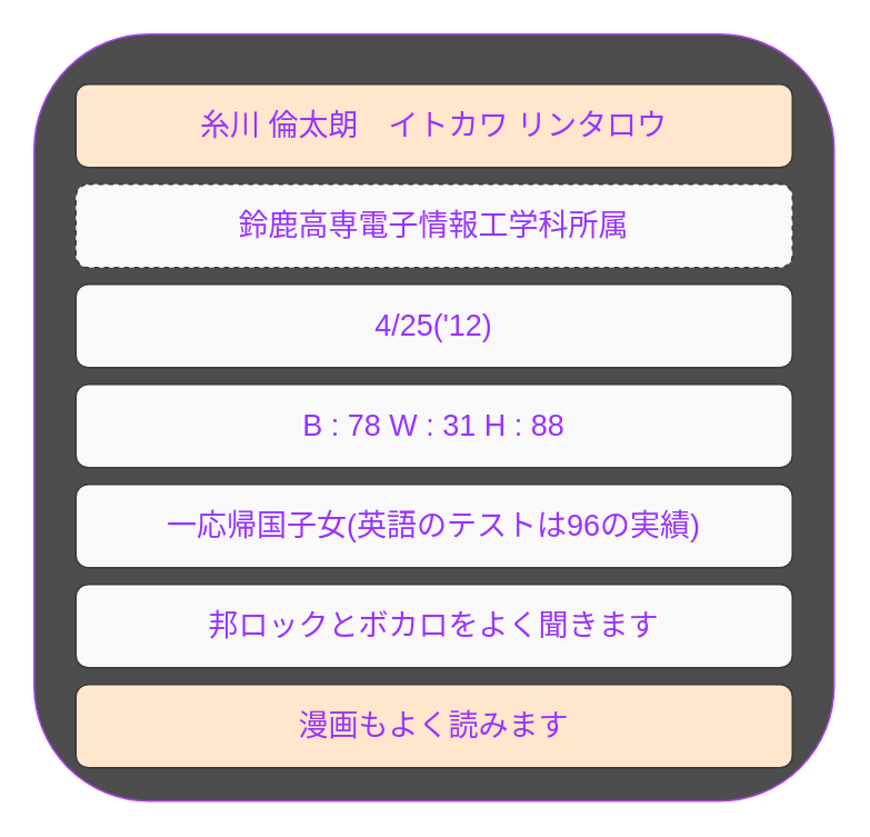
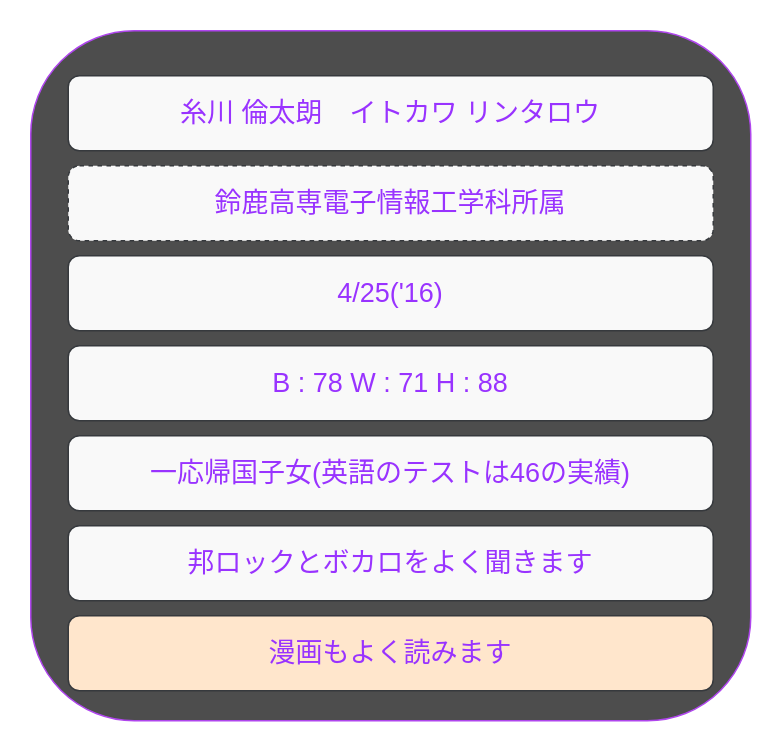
  <mxCell id="0" />
  <mxCell id="1" parent="0" />
  <mxCell id="2" value="" style="rounded=1;whiteSpace=wrap;html=1;sketch=0;strokeColor=#AF45ED;align=center;fillColor=#4D4D4D;noLabel=1;fontColor=none;" parent="1" vertex="1"><mxGeometry x="20" y="20" width="480" height="460" as="geometry" /></mxCell>
- <mxCell id="3" value="&lt;font style=&quot;font-size: 18px&quot;&gt;糸川 倫太朗　イトカワ リンタロウ&lt;/font&gt;" style="rounded=1;whiteSpace=wrap;html=1;sketch=0;strokeColor=#36393d;align=center;fillColor=#ffe6cc;fontColor=#9933FF;" parent="1" vertex="1"><mxGeometry x="45" y="50" width="430" height="50" as="geometry" /></mxCell>
+ <mxCell id="3" value="&lt;font style=&quot;font-size: 18px&quot;&gt;糸川 倫太朗　イトカワ リンタロウ&lt;/font&gt;" style="rounded=1;whiteSpace=wrap;html=1;sketch=0;strokeColor=#36393d;align=center;fillColor=#F9F9F9;fontColor=#9933FF;" parent="1" vertex="1"><mxGeometry x="45" y="50" width="430" height="50" as="geometry" /></mxCell>
  <mxCell id="4" value="&lt;font style=&quot;font-size: 18px&quot;&gt;鈴鹿高専電子情報工学科所属&lt;/font&gt;" style="rounded=1;whiteSpace=wrap;html=1;sketch=0;strokeColor=#36393d;align=center;fillColor=#F9F9F9;fontColor=#9933FF;dashed=1;" parent="1" vertex="1"><mxGeometry x="45" y="110" width="430" height="50" as="geometry" /></mxCell>
- <mxCell id="5" value="&lt;span style=&quot;font-size: 18px&quot;&gt;B : 78 W : 31 H : 88&lt;/span&gt;" style="rounded=1;whiteSpace=wrap;html=1;sketch=0;strokeColor=#36393d;align=center;fillColor=#F9F9F9;fontColor=#9933FF;" parent="1" vertex="1"><mxGeometry x="45" y="230" width="430" height="50" as="geometry" /></mxCell>
- <mxCell id="6" value="&lt;span style=&quot;font-size: 18px&quot;&gt;一応帰国子女(英語のテストは96の実績)&lt;/span&gt;" style="rounded=1;whiteSpace=wrap;html=1;sketch=0;strokeColor=#36393d;align=center;fillColor=#F9F9F9;fontColor=#9933FF;" parent="1" vertex="1"><mxGeometry x="45" y="290" width="430" height="50" as="geometry" /></mxCell>
+ <mxCell id="5" value="&lt;span style=&quot;font-size: 18px&quot;&gt;B : 78 W : 71 H : 88&lt;/span&gt;" style="rounded=1;whiteSpace=wrap;html=1;sketch=0;strokeColor=#36393d;align=center;fillColor=#F9F9F9;fontColor=#9933FF;" parent="1" vertex="1"><mxGeometry x="45" y="230" width="430" height="50" as="geometry" /></mxCell>
+ <mxCell id="6" value="&lt;span style=&quot;font-size: 18px&quot;&gt;一応帰国子女(英語のテストは46の実績)&lt;/span&gt;" style="rounded=1;whiteSpace=wrap;html=1;sketch=0;strokeColor=#36393d;align=center;fillColor=#F9F9F9;fontColor=#9933FF;" parent="1" vertex="1"><mxGeometry x="45" y="290" width="430" height="50" as="geometry" /></mxCell>
  <mxCell id="7" value="&lt;span style=&quot;font-size: 18px&quot;&gt;邦ロックとボカロをよく聞きます&lt;/span&gt;" style="rounded=1;whiteSpace=wrap;html=1;sketch=0;strokeColor=#36393d;align=center;fillColor=#F9F9F9;fontColor=#9933FF;" parent="1" vertex="1"><mxGeometry x="45" y="350" width="430" height="50" as="geometry" /></mxCell>
  <mxCell id="8" value="&lt;span style=&quot;font-size: 18px&quot;&gt;漫画もよく読みます&lt;/span&gt;" style="rounded=1;whiteSpace=wrap;html=1;sketch=0;strokeColor=#36393d;align=center;fillColor=#ffe6cc;fontColor=#9933FF;labelBorderColor=none;" parent="1" vertex="1"><mxGeometry x="45" y="410" width="430" height="50" as="geometry" /></mxCell>
- <mxCell id="9" value="&lt;span style=&quot;font-size: 18px&quot;&gt;4/25('12)&lt;/span&gt;" style="rounded=1;whiteSpace=wrap;html=1;sketch=0;strokeColor=#36393d;align=center;fillColor=#F9F9F9;fontColor=#9933FF;labelBorderColor=none;" vertex="1" parent="1"><mxGeometry x="45" y="170" width="430" height="50" as="geometry" /></mxCell>
+ <mxCell id="9" value="&lt;span style=&quot;font-size: 18px&quot;&gt;4/25('16)&lt;/span&gt;" style="rounded=1;whiteSpace=wrap;html=1;sketch=0;strokeColor=#36393d;align=center;fillColor=#F9F9F9;fontColor=#9933FF;labelBorderColor=none;" vertex="1" parent="1"><mxGeometry x="45" y="170" width="430" height="50" as="geometry" /></mxCell>
